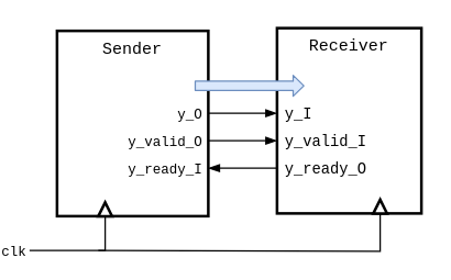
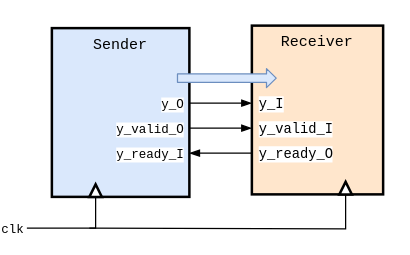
  <mxCell id="0" />
  <mxCell id="1" parent="0" />
- <mxCell id="2" value="Receiver" style="rounded=0;whiteSpace=wrap;html=1;fontFamily=Courier New;strokeWidth=2;fillStyle=solid;verticalAlign=top;" vertex="1" parent="1"><mxGeometry x="200" y="20" width="105" height="135" as="geometry" /></mxCell>
- <mxCell id="3" value="Sender" style="rounded=0;whiteSpace=wrap;html=1;fontFamily=Courier New;strokeWidth=2;fillStyle=solid;verticalAlign=top;" vertex="1" parent="1"><mxGeometry x="40" y="22" width="110" height="135" as="geometry" /></mxCell>
+ <mxCell id="2" value="Receiver" style="rounded=0;whiteSpace=wrap;html=1;fontFamily=Courier New;strokeWidth=2;fillStyle=solid;verticalAlign=top;fillColor=#ffe6cc;" vertex="1" parent="1"><mxGeometry x="200" y="20" width="105" height="135" as="geometry" /></mxCell>
+ <mxCell id="3" value="Sender" style="rounded=0;whiteSpace=wrap;html=1;fontFamily=Courier New;strokeWidth=2;fillStyle=solid;verticalAlign=top;fillColor=#dae8fc;" vertex="1" parent="1"><mxGeometry x="40" y="22" width="110" height="135" as="geometry" /></mxCell>
  <mxCell id="4" value="" style="endArrow=blockThin;html=1;rounded=0;endFill=1;" edge="1" parent="1"><mxGeometry width="50" height="50" relative="1" as="geometry"><mxPoint x="200" y="122" as="sourcePoint" /><mxPoint x="150" y="122" as="targetPoint" /></mxGeometry></mxCell>
  <mxCell id="5" value="&lt;div&gt;y_ready_I&lt;/div&gt;" style="edgeLabel;html=1;align=right;verticalAlign=middle;resizable=0;points=[];labelPosition=left;verticalLabelPosition=middle;fontFamily=Courier New;spacingRight=4;fontSize=10;" vertex="1" connectable="0" parent="4"><mxGeometry x="-0.574" y="1" relative="1" as="geometry"><mxPoint x="-39" y="-1" as="offset" /></mxGeometry></mxCell>
  <mxCell id="6" value="y_ready_O" style="edgeLabel;html=1;align=left;verticalAlign=middle;resizable=0;points=[];labelPosition=right;verticalLabelPosition=middle;spacingLeft=4;fontFamily=Courier New;" vertex="1" connectable="0" parent="4"><mxGeometry x="-0.81" y="-1" relative="1" as="geometry"><mxPoint x="5" y="1" as="offset" /></mxGeometry></mxCell>
  <mxCell id="7" value="" style="endArrow=blockThin;html=1;rounded=0;endFill=1;" edge="1" parent="1"><mxGeometry width="50" height="50" relative="1" as="geometry"><mxPoint x="150" y="102" as="sourcePoint" /><mxPoint x="200" y="102" as="targetPoint" /></mxGeometry></mxCell>
  <mxCell id="8" value="&lt;div&gt;y_valid_O&lt;/div&gt;" style="edgeLabel;html=1;align=right;verticalAlign=middle;resizable=0;points=[];labelPosition=left;verticalLabelPosition=middle;fontFamily=Courier New;spacingRight=4;fontSize=10;spacingLeft=2;" vertex="1" connectable="0" parent="7"><mxGeometry x="-0.574" y="1" relative="1" as="geometry"><mxPoint x="-11" y="1" as="offset" /></mxGeometry></mxCell>
  <mxCell id="9" value="y_valid_I" style="edgeLabel;html=1;align=left;verticalAlign=middle;resizable=0;points=[];labelPosition=right;verticalLabelPosition=middle;spacingLeft=4;spacingRight=2;fontFamily=Courier New;" vertex="1" connectable="0" parent="7"><mxGeometry x="0.256" y="1" relative="1" as="geometry"><mxPoint x="19" y="1" as="offset" /></mxGeometry></mxCell>
  <mxCell id="10" value="" style="endArrow=blockThin;html=1;rounded=0;endFill=1;" edge="1" parent="1"><mxGeometry width="50" height="50" relative="1" as="geometry"><mxPoint x="150" y="82" as="sourcePoint" /><mxPoint x="200" y="82" as="targetPoint" /></mxGeometry></mxCell>
  <mxCell id="11" value="&lt;div&gt;y_O&lt;/div&gt;" style="edgeLabel;html=1;align=right;verticalAlign=middle;resizable=0;points=[];labelPosition=left;verticalLabelPosition=middle;fontFamily=Courier New;spacingRight=4;fontSize=10;spacingLeft=2;" vertex="1" connectable="0" parent="10"><mxGeometry x="-0.574" y="1" relative="1" as="geometry"><mxPoint x="-11" y="1" as="offset" /></mxGeometry></mxCell>
  <mxCell id="12" value="y_I" style="edgeLabel;html=1;align=left;verticalAlign=middle;resizable=0;points=[];labelPosition=right;verticalLabelPosition=middle;spacingRight=2;spacingLeft=4;fontFamily=Courier New;" vertex="1" connectable="0" parent="10"><mxGeometry x="0.746" y="2" relative="1" as="geometry"><mxPoint x="6" y="2" as="offset" /></mxGeometry></mxCell>
  <mxCell id="13" value="" style="endArrow=none;html=1;rounded=0;endFill=1;entryX=0;entryY=0.5;entryDx=0;entryDy=0;edgeStyle=orthogonalEdgeStyle;startFill=0;" edge="1" parent="1" target="15"><mxGeometry width="50" height="50" relative="1" as="geometry"><mxPoint x="20" y="182" as="sourcePoint" /><mxPoint x="15" y="187" as="targetPoint" /><Array as="points"><mxPoint x="75" y="182" /></Array></mxGeometry></mxCell>
  <mxCell id="14" value="clk" style="edgeLabel;html=1;align=right;verticalAlign=middle;resizable=0;points=[];labelPosition=left;verticalLabelPosition=middle;fontFamily=Courier New;spacingRight=2;fontSize=10;" vertex="1" connectable="0" parent="13"><mxGeometry x="-0.574" y="1" relative="1" as="geometry"><mxPoint x="-17" y="1" as="offset" /></mxGeometry></mxCell>
  <mxCell id="15" value="" style="triangle;whiteSpace=wrap;html=1;rotation=-90;strokeWidth=2;" vertex="1" parent="1"><mxGeometry x="70" y="147" width="10" height="10" as="geometry" /></mxCell>
  <mxCell id="16" value="" style="triangle;whiteSpace=wrap;html=1;rotation=-90;strokeWidth=2;" vertex="1" parent="1"><mxGeometry x="270" y="145" width="10" height="10" as="geometry" /></mxCell>
  <mxCell id="17" value="" style="endArrow=none;html=1;rounded=0;entryX=0;entryY=0.5;entryDx=0;entryDy=0;edgeStyle=orthogonalEdgeStyle;" edge="1" parent="1" target="16"><mxGeometry width="50" height="50" relative="1" as="geometry"><mxPoint x="70" y="182" as="sourcePoint" /><mxPoint x="130" y="142" as="targetPoint" /></mxGeometry></mxCell>
  <mxCell id="18" value="" style="shape=flexArrow;endArrow=classic;html=1;rounded=1;fillColor=#dae8fc;width=6.744;endSize=2.256;endWidth=7.501;entryX=0.095;entryY=0.422;entryDx=0;entryDy=0;entryPerimeter=0;exitX=0.909;exitY=0.407;exitDx=0;exitDy=0;exitPerimeter=0;strokeColor=#6c8ebf;" edge="1" parent="1"><mxGeometry width="50" height="50" relative="1" as="geometry"><mxPoint x="139.99" y="61.995" as="sourcePoint" /><mxPoint x="219.975" y="62.02" as="targetPoint" /></mxGeometry></mxCell>
